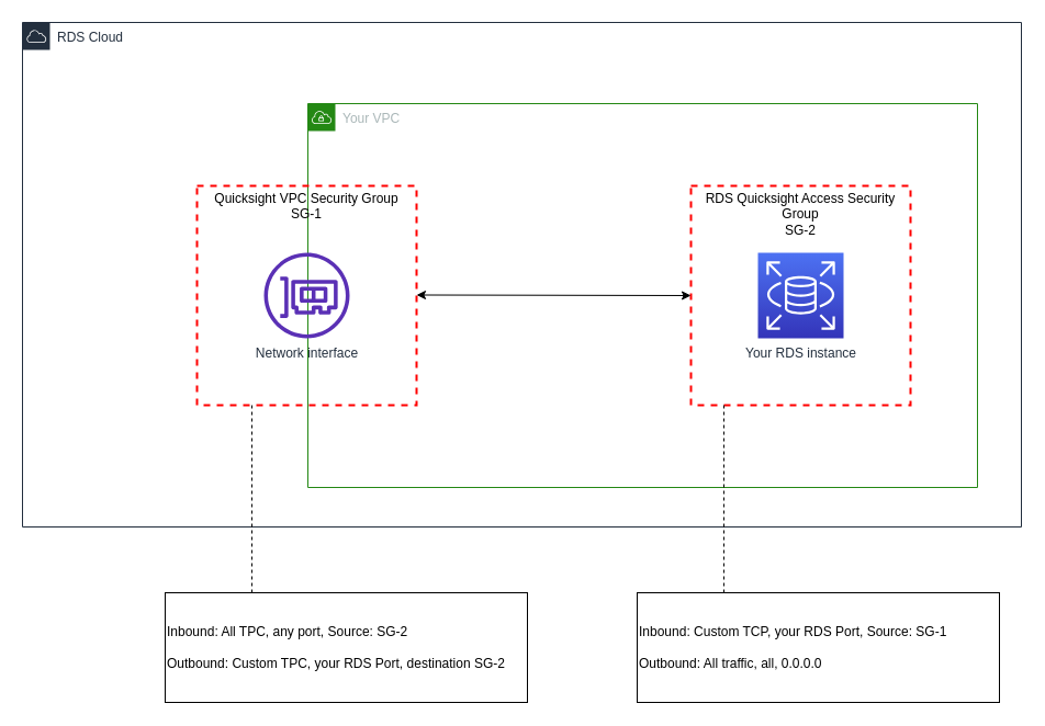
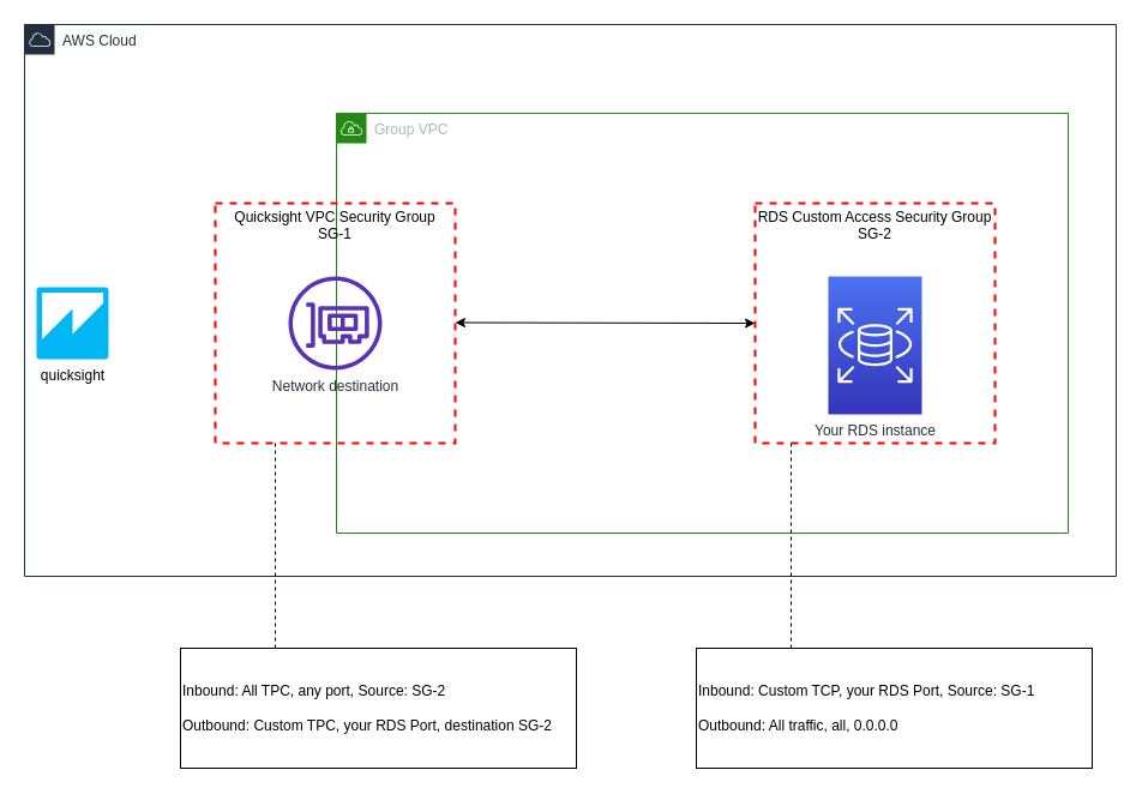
  <mxCell id="0" />
  <mxCell id="1" parent="0" />
- <mxCell id="2" value="RDS Cloud" style="points=[[0,0],[0.25,0],[0.5,0],[0.75,0],[1,0],[1,0.25],[1,0.5],[1,0.75],[1,1],[0.75,1],[0.5,1],[0.25,1],[0,1],[0,0.75],[0,0.5],[0,0.25]];outlineConnect=0;gradientColor=none;html=1;whiteSpace=wrap;fontSize=12;fontStyle=0;shape=mxgraph.aws4.group;grIcon=mxgraph.aws4.group_aws_cloud;strokeColor=#232F3E;fillColor=none;verticalAlign=top;align=left;spacingLeft=30;fontColor=#232F3E;dashed=0;" vertex="1" parent="1"><mxGeometry y="20" width="910" height="460" as="geometry" x="20" /></mxCell>
- <mxCell id="3" value="Your VPC" style="points=[[0,0],[0.25,0],[0.5,0],[0.75,0],[1,0],[1,0.25],[1,0.5],[1,0.75],[1,1],[0.75,1],[0.5,1],[0.25,1],[0,1],[0,0.75],[0,0.5],[0,0.25]];outlineConnect=0;gradientColor=none;html=1;whiteSpace=wrap;fontSize=12;fontStyle=0;shape=mxgraph.aws4.group;grIcon=mxgraph.aws4.group_vpc;strokeColor=#248814;fillColor=none;verticalAlign=top;align=left;spacingLeft=30;fontColor=#AAB7B8;dashed=0;" vertex="1" parent="1"><mxGeometry x="280" y="94" width="610" height="350" as="geometry" /></mxCell>
- <mxCell id="4" value="RDS Quicksight Access Security Group&lt;br&gt;SG-2" style="fontStyle=0;verticalAlign=top;align=center;spacingTop=-2;fillColor=none;rounded=0;whiteSpace=wrap;html=1;strokeColor=#FF0000;strokeWidth=2;dashed=1;container=1;collapsible=0;expand=0;recursiveResize=0;" vertex="1" parent="1"><mxGeometry x="629" y="169" width="200" height="200" as="geometry" /></mxCell>
- <mxCell id="6" value="Your RDS instance" style="outlineConnect=0;fontColor=#232F3E;gradientColor=#4D72F3;gradientDirection=north;fillColor=#3334B9;strokeColor=#ffffff;dashed=0;verticalLabelPosition=bottom;verticalAlign=top;align=center;html=1;fontSize=12;fontStyle=0;aspect=fixed;shape=mxgraph.aws4.resourceIcon;resIcon=mxgraph.aws4.rds;" vertex="1" parent="1"><mxGeometry x="690" y="230" width="78" height="78" as="geometry" /></mxCell>
- <mxCell id="7" value="Network interface" style="outlineConnect=0;fontColor=#232F3E;gradientColor=none;fillColor=#5A30B5;strokeColor=none;dashed=0;verticalLabelPosition=bottom;verticalAlign=top;align=center;html=1;fontSize=12;fontStyle=0;aspect=fixed;pointerEvents=1;shape=mxgraph.aws4.elastic_network_interface;" vertex="1" parent="1"><mxGeometry x="240" y="230" width="78" height="78" as="geometry" /></mxCell>
+ <mxCell id="2" value="AWS Cloud" style="points=[[0,0],[0.25,0],[0.5,0],[0.75,0],[1,0],[1,0.25],[1,0.5],[1,0.75],[1,1],[0.75,1],[0.5,1],[0.25,1],[0,1],[0,0.75],[0,0.5],[0,0.25]];outlineConnect=0;gradientColor=none;html=1;whiteSpace=wrap;fontSize=12;fontStyle=0;shape=mxgraph.aws4.group;grIcon=mxgraph.aws4.group_aws_cloud;strokeColor=#232F3E;fillColor=none;verticalAlign=top;align=left;spacingLeft=30;fontColor=#232F3E;dashed=0;" vertex="1" parent="1"><mxGeometry y="20" width="910" height="460" as="geometry" x="20" /></mxCell>
+ <mxCell id="3" value="Group VPC" style="points=[[0,0],[0.25,0],[0.5,0],[0.75,0],[1,0],[1,0.25],[1,0.5],[1,0.75],[1,1],[0.75,1],[0.5,1],[0.25,1],[0,1],[0,0.75],[0,0.5],[0,0.25]];outlineConnect=0;gradientColor=none;html=1;whiteSpace=wrap;fontSize=12;fontStyle=0;shape=mxgraph.aws4.group;grIcon=mxgraph.aws4.group_vpc;strokeColor=#248814;fillColor=none;verticalAlign=top;align=left;spacingLeft=30;fontColor=#AAB7B8;dashed=0;" vertex="1" parent="1"><mxGeometry x="280" y="94" width="610" height="350" as="geometry" /></mxCell>
+ <mxCell id="4" value="RDS Custom Access Security Group&lt;br&gt;SG-2" style="fontStyle=0;verticalAlign=top;align=center;spacingTop=-2;fillColor=none;rounded=0;whiteSpace=wrap;html=1;strokeColor=#FF0000;strokeWidth=2;dashed=1;container=1;collapsible=0;expand=0;recursiveResize=0;" vertex="1" parent="1"><mxGeometry x="629" y="169" width="200" height="200" as="geometry" /></mxCell>
+ <mxCell id="5" value="quicksight" style="outlineConnect=0;dashed=0;verticalLabelPosition=bottom;verticalAlign=top;align=center;html=1;shape=mxgraph.aws3.quicksight;fillColor=#00B7F4;gradientColor=none;" vertex="1" parent="1"><mxGeometry x="30" y="239" width="60" height="60" as="geometry" /></mxCell>
+ <mxCell id="6" value="Your RDS instance" style="outlineConnect=0;fontColor=#232F3E;gradientColor=#4D72F3;gradientDirection=north;fillColor=#3334B9;strokeColor=#ffffff;dashed=0;verticalLabelPosition=bottom;verticalAlign=top;align=center;html=1;fontSize=12;fontStyle=0;aspect=fixed;shape=mxgraph.aws4.resourceIcon;resIcon=mxgraph.aws4.rds;" vertex="1" parent="1"><mxGeometry x="690" y="230" width="78" height="115" as="geometry" /></mxCell>
+ <mxCell id="7" value="Network destination" style="outlineConnect=0;fontColor=#232F3E;gradientColor=none;fillColor=#5A30B5;strokeColor=none;dashed=0;verticalLabelPosition=bottom;verticalAlign=top;align=center;html=1;fontSize=12;fontStyle=0;aspect=fixed;pointerEvents=1;shape=mxgraph.aws4.elastic_network_interface;" vertex="1" parent="1"><mxGeometry x="240" y="230" width="78" height="78" as="geometry" /></mxCell>
  <mxCell id="8" value="Quicksight VPC Security Group&lt;br&gt;SG-1" style="fontStyle=0;verticalAlign=top;align=center;spacingTop=-2;fillColor=none;rounded=0;whiteSpace=wrap;html=1;strokeColor=#FF0000;strokeWidth=2;dashed=1;container=1;collapsible=0;expand=0;recursiveResize=0;" vertex="1" parent="1"><mxGeometry x="179" y="169" width="200" height="200" as="geometry" /></mxCell>
  <mxCell id="9" value="" style="edgeStyle=orthogonalEdgeStyle;rounded=0;orthogonalLoop=1;jettySize=auto;html=1;startArrow=classic;startFill=1;entryX=0;entryY=0.5;entryDx=0;entryDy=0;" edge="1" parent="1" target="4"><mxGeometry relative="1" as="geometry"><mxPoint x="379" y="268.5" as="sourcePoint" /><mxPoint x="468" y="268.5" as="targetPoint" /></mxGeometry></mxCell>
  <mxCell id="10" value="" style="endArrow=none;dashed=1;html=1;entryX=0.25;entryY=1;entryDx=0;entryDy=0;" edge="1" parent="1" target="8"><mxGeometry width="50" height="50" relative="1" as="geometry"><mxPoint x="229" y="540" as="sourcePoint" /><mxPoint x="350" y="610" as="targetPoint" /></mxGeometry></mxCell>
  <mxCell id="11" value="Inbound: All TPC, any port, Source: SG-2&lt;br&gt;&lt;br&gt;Outbound: Custom TPC, your RDS Port, destination SG-2" style="text;html=1;strokeColor=#000000;fillColor=none;align=left;verticalAlign=middle;whiteSpace=wrap;rounded=0;" vertex="1" parent="1"><mxGeometry x="150" y="540" width="330" height="100" as="geometry" /></mxCell>
  <mxCell id="12" value="" style="endArrow=none;dashed=1;html=1;entryX=0.25;entryY=1;entryDx=0;entryDy=0;" edge="1" parent="1"><mxGeometry width="50" height="50" relative="1" as="geometry"><mxPoint x="659" y="540" as="sourcePoint" /><mxPoint x="659" y="369" as="targetPoint" /></mxGeometry></mxCell>
  <mxCell id="13" value="Inbound: Custom TCP, your RDS Port, Source: SG-1&lt;br&gt;&lt;br&gt;Outbound: All traffic, all, 0.0.0.0" style="text;html=1;strokeColor=#000000;fillColor=none;align=left;verticalAlign=middle;whiteSpace=wrap;rounded=0;" vertex="1" parent="1"><mxGeometry x="580" y="540" width="330" height="100" as="geometry" /></mxCell>
